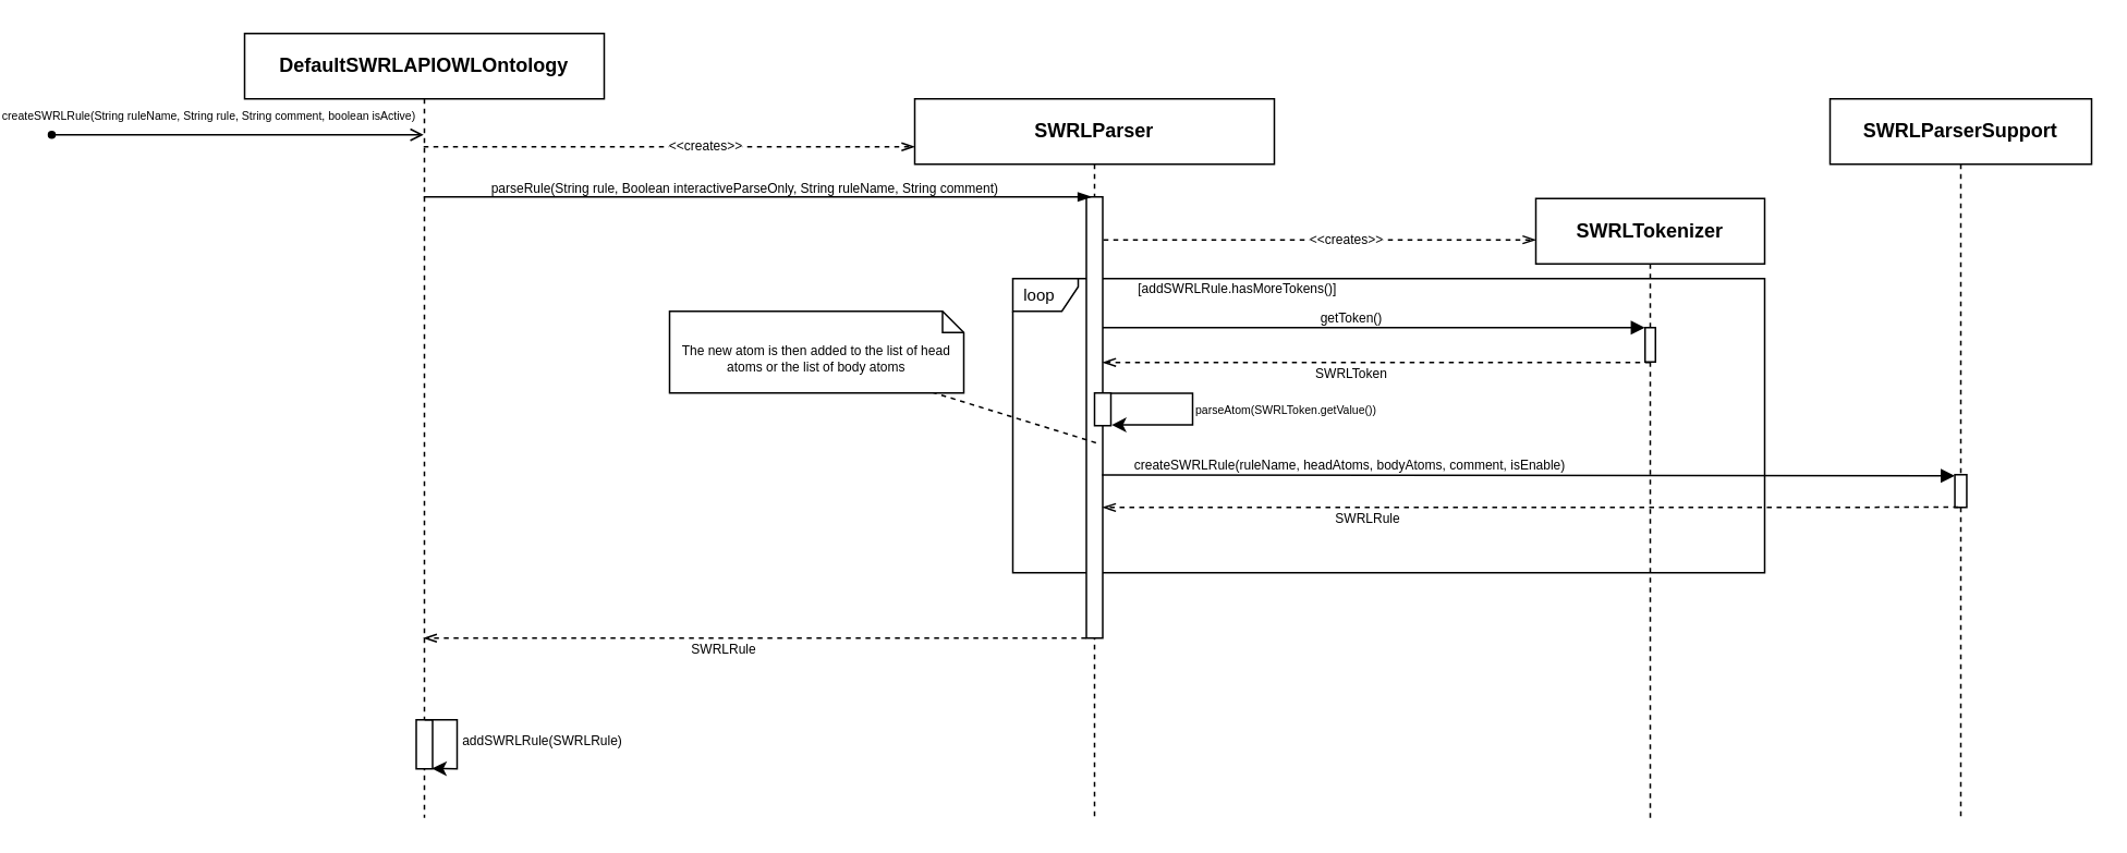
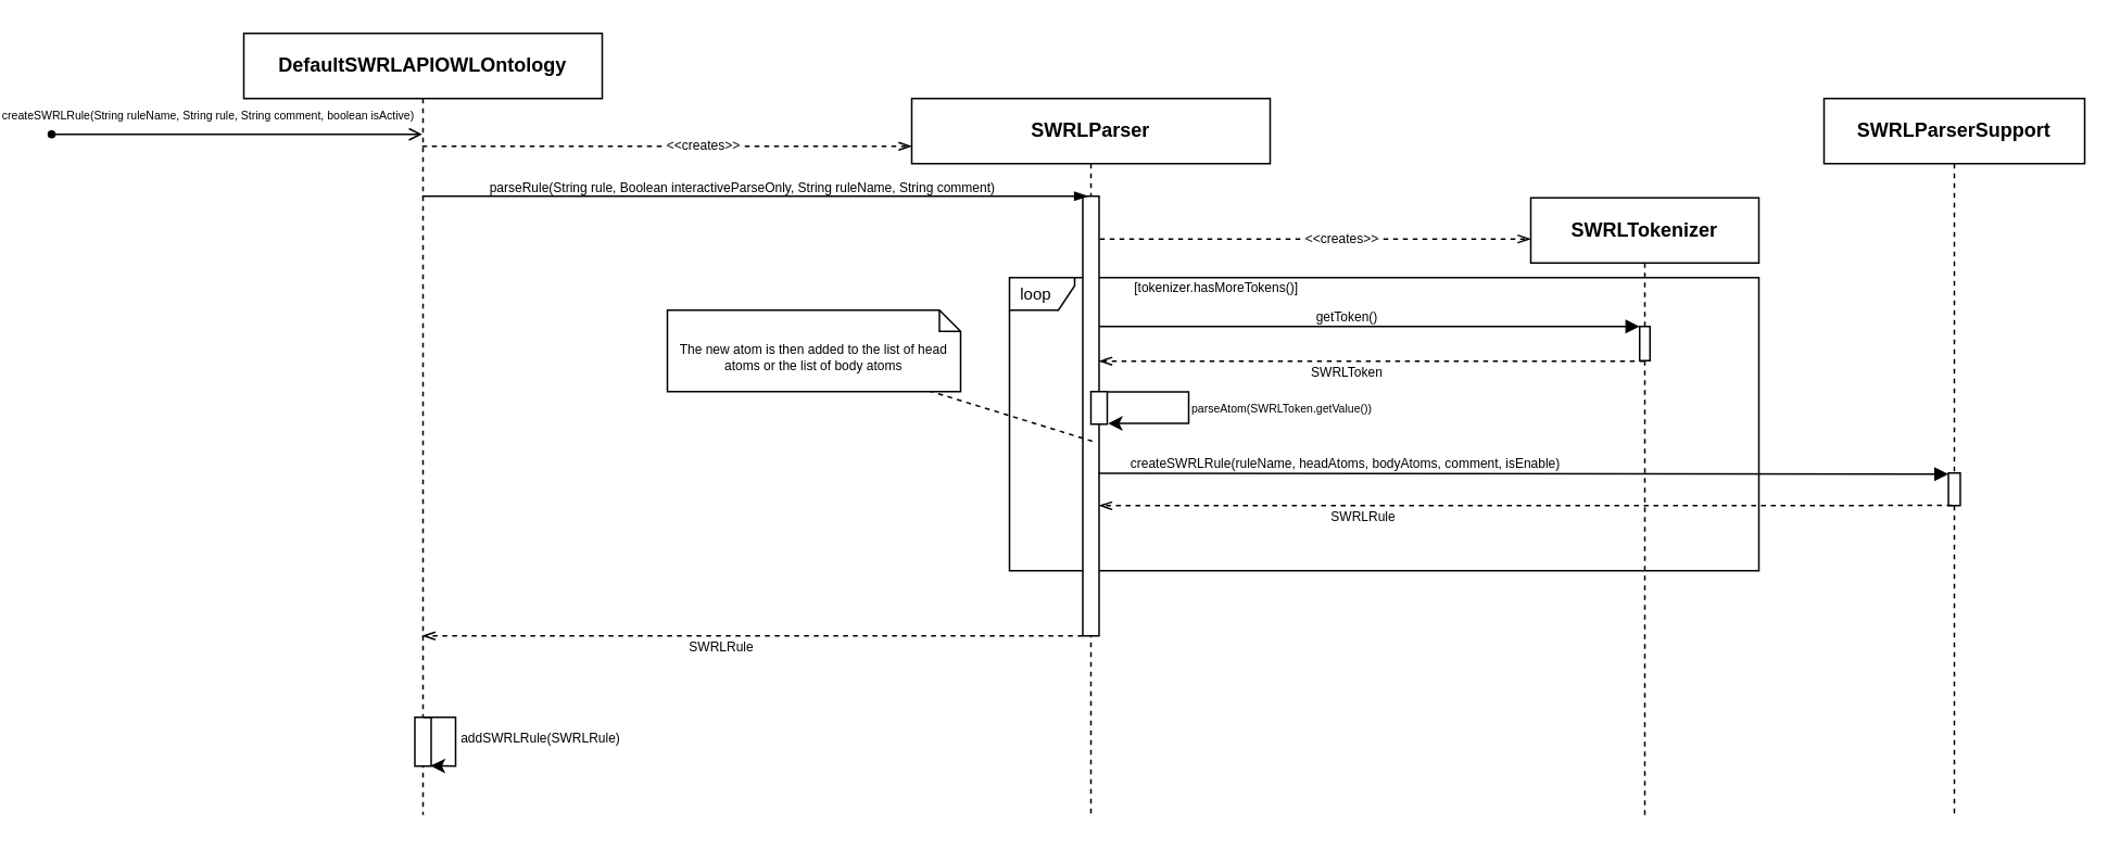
  <mxCell id="0" />
  <mxCell id="1" parent="0" />
  <mxCell id="2" value="loop" style="shape=umlFrame;whiteSpace=wrap;html=1;width=40;height=20;boundedLbl=1;verticalAlign=middle;align=left;spacingLeft=5;fontSize=10;" vertex="1" parent="1"><mxGeometry x="610" y="170" width="460" height="180" as="geometry" /></mxCell>
  <mxCell id="3" value="" style="group" vertex="1" connectable="0" parent="1"><mxGeometry x="930" y="121" width="140" height="379" as="geometry" /></mxCell>
  <mxCell id="4" value="&lt;span style=&quot;border-color: var(--border-color);&quot;&gt;&lt;b&gt;SWRLTokenizer&lt;/b&gt;&lt;/span&gt;" style="shape=umlLifeline;perimeter=lifelinePerimeter;whiteSpace=wrap;html=1;container=1;collapsible=0;recursiveResize=0;outlineConnect=0;fontSize=12;" vertex="1" parent="3"><mxGeometry width="140" height="379" as="geometry" /></mxCell>
  <mxCell id="5" value="" style="endArrow=openThin;html=1;rounded=0;align=center;verticalAlign=top;endFill=0;labelBackgroundColor=none;endSize=6;fontSize=12;dashed=1;" edge="1" parent="3" source="16"><mxGeometry relative="1" as="geometry"><mxPoint x="-159.091" y="31.583" as="sourcePoint" /><mxPoint y="25.267" as="targetPoint" /></mxGeometry></mxCell>
  <mxCell id="6" value="&lt;font style=&quot;font-size: 8px;&quot;&gt;&amp;lt;&amp;lt;creates&amp;gt;&amp;gt;&lt;/font&gt;" style="edgeLabel;html=1;align=center;verticalAlign=middle;resizable=0;points=[];fontSize=8;" vertex="1" connectable="0" parent="5"><mxGeometry x="0.241" y="1" relative="1" as="geometry"><mxPoint x="-14" as="offset" /></mxGeometry></mxCell>
  <mxCell id="7" value="" style="html=1;points=[];perimeter=orthogonalPerimeter;fontSize=12;" vertex="1" parent="3"><mxGeometry x="66.818" y="79" width="6.364" height="21" as="geometry" /></mxCell>
  <mxCell id="8" value="" style="group" vertex="1" connectable="0" parent="1"><mxGeometry x="1110" y="60" width="160" height="440" as="geometry" /></mxCell>
  <mxCell id="9" value="&lt;span style=&quot;border-color: var(--border-color);&quot;&gt;&lt;b&gt;SWRLParserSupport&lt;/b&gt;&lt;/span&gt;" style="shape=umlLifeline;perimeter=lifelinePerimeter;whiteSpace=wrap;html=1;container=1;collapsible=0;recursiveResize=0;outlineConnect=0;fontSize=12;" vertex="1" parent="8"><mxGeometry width="160" height="440" as="geometry" /></mxCell>
  <mxCell id="10" value="" style="html=1;points=[];perimeter=orthogonalPerimeter;fontSize=8;" vertex="1" parent="8"><mxGeometry x="76.364" y="230" width="7.273" height="20" as="geometry" /></mxCell>
  <mxCell id="11" value="&lt;span style=&quot;border-color: var(--border-color);&quot;&gt;&lt;b&gt;DefaultSWRLAPIOWLOntology&lt;/b&gt;&lt;/span&gt;" style="shape=umlLifeline;perimeter=lifelinePerimeter;whiteSpace=wrap;html=1;container=1;collapsible=0;recursiveResize=0;outlineConnect=0;fontSize=12;" parent="1" vertex="1"><mxGeometry x="140" y="20" width="220" height="480" as="geometry" /></mxCell>
  <mxCell id="12" value="" style="html=1;points=[];perimeter=orthogonalPerimeter;fontSize=8;" vertex="1" parent="11"><mxGeometry x="105" y="420" width="10" height="30" as="geometry" /></mxCell>
  <mxCell id="13" style="edgeStyle=none;html=1;entryX=0.961;entryY=0.994;entryDx=0;entryDy=0;entryPerimeter=0;fontSize=8;rounded=0;" edge="1" parent="11" target="12"><mxGeometry relative="1" as="geometry"><mxPoint x="110.108" y="420" as="sourcePoint" /><Array as="points"><mxPoint x="130" y="420" /><mxPoint x="130" y="449" /><mxPoint x="130" y="450" /></Array></mxGeometry></mxCell>
  <mxCell id="14" value="addSWRLRule(SWRLRule)" style="edgeLabel;html=1;align=center;verticalAlign=middle;resizable=0;points=[];fontSize=8;" vertex="1" connectable="0" parent="13"><mxGeometry x="-0.327" relative="1" as="geometry"><mxPoint x="51" y="10" as="offset" /></mxGeometry></mxCell>
  <mxCell id="15" value="" style="group" parent="1" vertex="1" connectable="0"><mxGeometry x="550" y="60" width="220" height="440" as="geometry" /></mxCell>
  <mxCell id="16" value="&lt;span style=&quot;border-color: var(--border-color);&quot;&gt;&lt;b&gt;SWRLParser&lt;/b&gt;&lt;/span&gt;" style="shape=umlLifeline;perimeter=lifelinePerimeter;whiteSpace=wrap;html=1;container=1;collapsible=0;recursiveResize=0;outlineConnect=0;fontSize=12;" parent="15" vertex="1"><mxGeometry width="220" height="440" as="geometry" /></mxCell>
  <mxCell id="17" value="" style="html=1;points=[];perimeter=orthogonalPerimeter;fontSize=12;" parent="16" vertex="1"><mxGeometry x="105" y="60" width="10" height="270" as="geometry" /></mxCell>
  <mxCell id="18" value="" style="endArrow=openThin;html=1;rounded=0;align=center;verticalAlign=top;endFill=0;labelBackgroundColor=none;endSize=6;fontSize=12;dashed=1;" parent="15" source="11" edge="1"><mxGeometry relative="1" as="geometry"><mxPoint x="-250" y="36.667" as="sourcePoint" /><mxPoint y="29.333" as="targetPoint" /></mxGeometry></mxCell>
  <mxCell id="19" value="&lt;font style=&quot;font-size: 8px;&quot;&gt;&amp;lt;&amp;lt;creates&amp;gt;&amp;gt;&lt;/font&gt;" style="edgeLabel;html=1;align=center;verticalAlign=middle;resizable=0;points=[];fontSize=8;" parent="18" vertex="1" connectable="0"><mxGeometry x="0.241" y="1" relative="1" as="geometry"><mxPoint x="-14" as="offset" /></mxGeometry></mxCell>
  <mxCell id="20" value="" style="html=1;points=[];perimeter=orthogonalPerimeter;fontSize=7;" vertex="1" parent="15"><mxGeometry x="110" y="180" width="10" height="20" as="geometry" /></mxCell>
  <mxCell id="21" style="edgeStyle=orthogonalEdgeStyle;rounded=0;html=1;fontSize=7;exitX=0.991;exitY=0.009;exitDx=0;exitDy=0;exitPerimeter=0;entryX=1.043;entryY=0.977;entryDx=0;entryDy=0;entryPerimeter=0;" edge="1" parent="15" source="20" target="20"><mxGeometry relative="1" as="geometry"><mxPoint x="150.0" y="229.37" as="targetPoint" /><mxPoint x="150.52" y="200" as="sourcePoint" /><Array as="points"><mxPoint x="170" y="180" /><mxPoint x="170" y="200" /><mxPoint x="120" y="200" /></Array></mxGeometry></mxCell>
  <mxCell id="22" value="parseAtom(SWRLToken.getValue())" style="edgeLabel;html=1;align=center;verticalAlign=middle;resizable=0;points=[];fontSize=7;" vertex="1" connectable="0" parent="21"><mxGeometry x="-0.348" y="1" relative="1" as="geometry"><mxPoint x="68" y="11" as="offset" /></mxGeometry></mxCell>
  <mxCell id="23" style="edgeStyle=none;html=1;fontSize=10;endArrow=blockThin;endFill=1;entryX=0.319;entryY=0;entryDx=0;entryDy=0;entryPerimeter=0;" parent="1" source="11" target="17" edge="1"><mxGeometry relative="1" as="geometry"><mxPoint x="440" y="120" as="targetPoint" /><mxPoint x="255" y="154.081" as="sourcePoint" /></mxGeometry></mxCell>
  <mxCell id="24" value="&lt;font style=&quot;font-size: 8px;&quot;&gt;parseRule(String rule, Boolean interactiveParseOnly, String ruleName, String comment)&amp;nbsp;&lt;/font&gt;" style="edgeLabel;html=1;align=center;verticalAlign=middle;resizable=0;points=[];fontSize=8;" parent="23" vertex="1" connectable="0"><mxGeometry x="-0.254" y="2" relative="1" as="geometry"><mxPoint x="45" y="-4" as="offset" /></mxGeometry></mxCell>
  <mxCell id="25" value="" style="html=1;verticalAlign=bottom;labelBackgroundColor=none;endArrow=block;endFill=1;entryX=-0.024;entryY=0;entryDx=0;entryDy=0;entryPerimeter=0;" edge="1" parent="1" source="17" target="7"><mxGeometry width="160" relative="1" as="geometry"><mxPoint x="665.05" y="203.71" as="sourcePoint" /><mxPoint x="930" y="193" as="targetPoint" /></mxGeometry></mxCell>
  <mxCell id="26" value="&lt;font style=&quot;font-size: 8px;&quot;&gt;getToken()&lt;/font&gt;" style="edgeLabel;html=1;align=center;verticalAlign=middle;resizable=0;points=[];fontSize=8;" vertex="1" connectable="0" parent="25"><mxGeometry x="-0.089" y="2" relative="1" as="geometry"><mxPoint y="-5" as="offset" /></mxGeometry></mxCell>
  <mxCell id="27" style="edgeStyle=none;html=1;fontSize=10;dashed=1;exitX=0.467;exitY=1.013;exitDx=0;exitDy=0;exitPerimeter=0;endArrow=openThin;endFill=0;" edge="1" parent="1" source="7" target="17"><mxGeometry relative="1" as="geometry"><mxPoint x="664.87" y="222.522" as="targetPoint" /></mxGeometry></mxCell>
  <mxCell id="28" value="SWRLToken" style="edgeLabel;html=1;align=center;verticalAlign=middle;resizable=0;points=[];fontSize=8;" vertex="1" connectable="0" parent="27"><mxGeometry x="0.095" y="1" relative="1" as="geometry"><mxPoint y="5" as="offset" /></mxGeometry></mxCell>
- <mxCell id="29" value="&lt;font style=&quot;font-size: 8px;&quot;&gt;[addSWRLRule.hasMoreTokens()]&lt;/font&gt;" style="text;html=1;align=left;verticalAlign=middle;resizable=0;points=[];autosize=1;strokeColor=none;fillColor=none;fontSize=10;" vertex="1" parent="1"><mxGeometry x="685" y="160" width="120" height="30" as="geometry" /></mxCell>
+ <mxCell id="29" value="&lt;font style=&quot;font-size: 8px;&quot;&gt;[tokenizer.hasMoreTokens()]&lt;/font&gt;" style="text;html=1;align=left;verticalAlign=middle;resizable=0;points=[];autosize=1;strokeColor=none;fillColor=none;fontSize=10;" vertex="1" parent="1"><mxGeometry x="685" y="160" width="120" height="30" as="geometry" /></mxCell>
  <mxCell id="30" style="edgeStyle=none;html=1;fontSize=10;dashed=1;exitX=-0.011;exitY=1;exitDx=0;exitDy=0;exitPerimeter=0;endArrow=openThin;endFill=0;" edge="1" parent="1" source="17" target="11"><mxGeometry relative="1" as="geometry"><mxPoint x="650" y="270" as="sourcePoint" /><mxPoint x="254.89" y="269.1" as="targetPoint" /><Array as="points" /></mxGeometry></mxCell>
  <mxCell id="31" value="SWRLRule" style="edgeLabel;html=1;align=center;verticalAlign=middle;resizable=0;points=[];fontSize=8;" vertex="1" connectable="0" parent="30"><mxGeometry x="0.095" y="1" relative="1" as="geometry"><mxPoint y="5" as="offset" /></mxGeometry></mxCell>
  <mxCell id="32" value="" style="ellipse;html=1;fillColor=strokeColor;fontSize=7;" vertex="1" parent="1"><mxGeometry x="20" y="80" width="4" height="4" as="geometry" /></mxCell>
  <mxCell id="33" value="" style="endArrow=open;html=1;rounded=0;align=center;verticalAlign=top;endFill=0;labelBackgroundColor=none;endSize=6;fontSize=7;" edge="1" source="32" parent="1" target="11"><mxGeometry relative="1" as="geometry"><mxPoint x="184" y="82" as="targetPoint" /></mxGeometry></mxCell>
  <mxCell id="34" value="createSWRLRule(String ruleName, String rule, String comment, boolean isActive)" style="edgeLabel;html=1;align=center;verticalAlign=middle;resizable=0;points=[];fontSize=7;" vertex="1" connectable="0" parent="33"><mxGeometry x="-0.172" y="1" relative="1" as="geometry"><mxPoint y="-11" as="offset" /></mxGeometry></mxCell>
  <mxCell id="35" style="rounded=0;html=1;exitX=0;exitY=0;exitDx=0;exitDy=0;exitPerimeter=0;fontSize=8;fontStyle=0;dashed=1;endArrow=none;endFill=0;entryX=0.515;entryY=0.48;entryDx=0;entryDy=0;entryPerimeter=0;" edge="1" parent="1" source="36" target="16"><mxGeometry relative="1" as="geometry" /></mxCell>
  <mxCell id="36" value="The new atom is then added to the list of head atoms or the list of body atoms" style="shape=note2;boundedLbl=1;whiteSpace=wrap;html=1;size=13;verticalAlign=top;align=center;fontSize=8;" vertex="1" parent="1"><mxGeometry x="400" y="190" width="180" height="50" as="geometry" /></mxCell>
  <mxCell id="37" style="edgeStyle=none;rounded=0;html=1;fontSize=8;startArrow=none;startFill=0;endArrow=openThin;endFill=0;exitX=0.271;exitY=0.995;exitDx=0;exitDy=0;exitPerimeter=0;dashed=1;entryX=0.996;entryY=0.704;entryDx=0;entryDy=0;entryPerimeter=0;" edge="1" parent="1" source="10" target="17"><mxGeometry relative="1" as="geometry"><mxPoint x="670" y="320" as="targetPoint" /></mxGeometry></mxCell>
  <mxCell id="38" value="SWRLRule" style="edgeLabel;html=1;align=center;verticalAlign=middle;resizable=0;points=[];fontSize=8;" vertex="1" connectable="0" parent="37"><mxGeometry x="0.38" y="-1" relative="1" as="geometry"><mxPoint x="-1" y="7" as="offset" /></mxGeometry></mxCell>
  <mxCell id="39" value="" style="html=1;verticalAlign=bottom;labelBackgroundColor=none;endArrow=block;endFill=1;rounded=0;fontSize=8;entryX=-0.01;entryY=0.033;entryDx=0;entryDy=0;entryPerimeter=0;exitX=0.955;exitY=0.63;exitDx=0;exitDy=0;exitPerimeter=0;" edge="1" parent="1" source="17" target="10"><mxGeometry width="160" relative="1" as="geometry"><mxPoint x="830" y="270" as="sourcePoint" /><mxPoint x="990" y="270" as="targetPoint" /></mxGeometry></mxCell>
  <mxCell id="40" value="createSWRLRule(ruleName, headAtoms, bodyAtoms, comment, isEnable)" style="edgeLabel;html=1;align=center;verticalAlign=middle;resizable=0;points=[];fontSize=8;" vertex="1" connectable="0" parent="39"><mxGeometry x="-0.798" relative="1" as="geometry"><mxPoint x="98" y="-7" as="offset" /></mxGeometry></mxCell>
